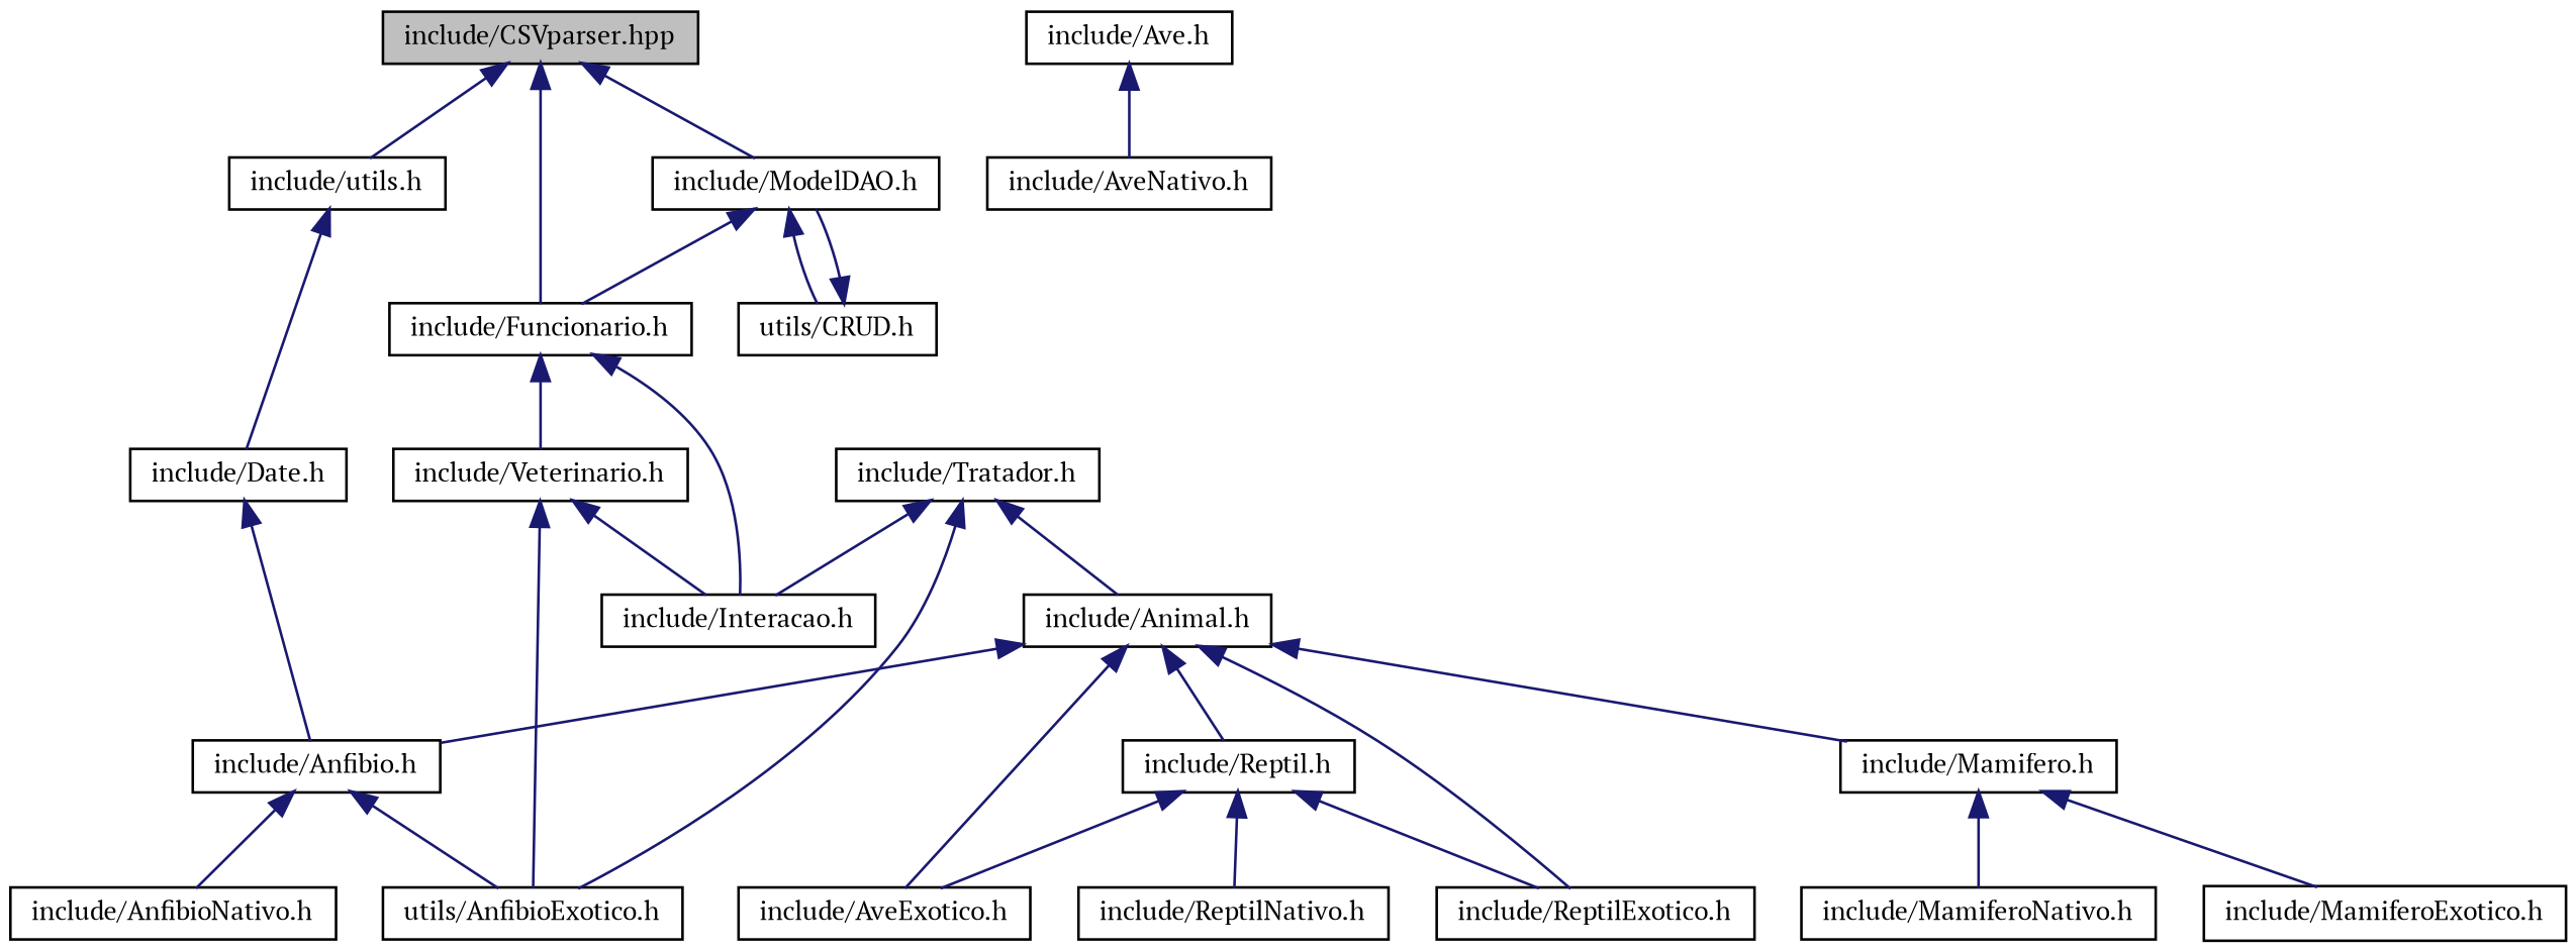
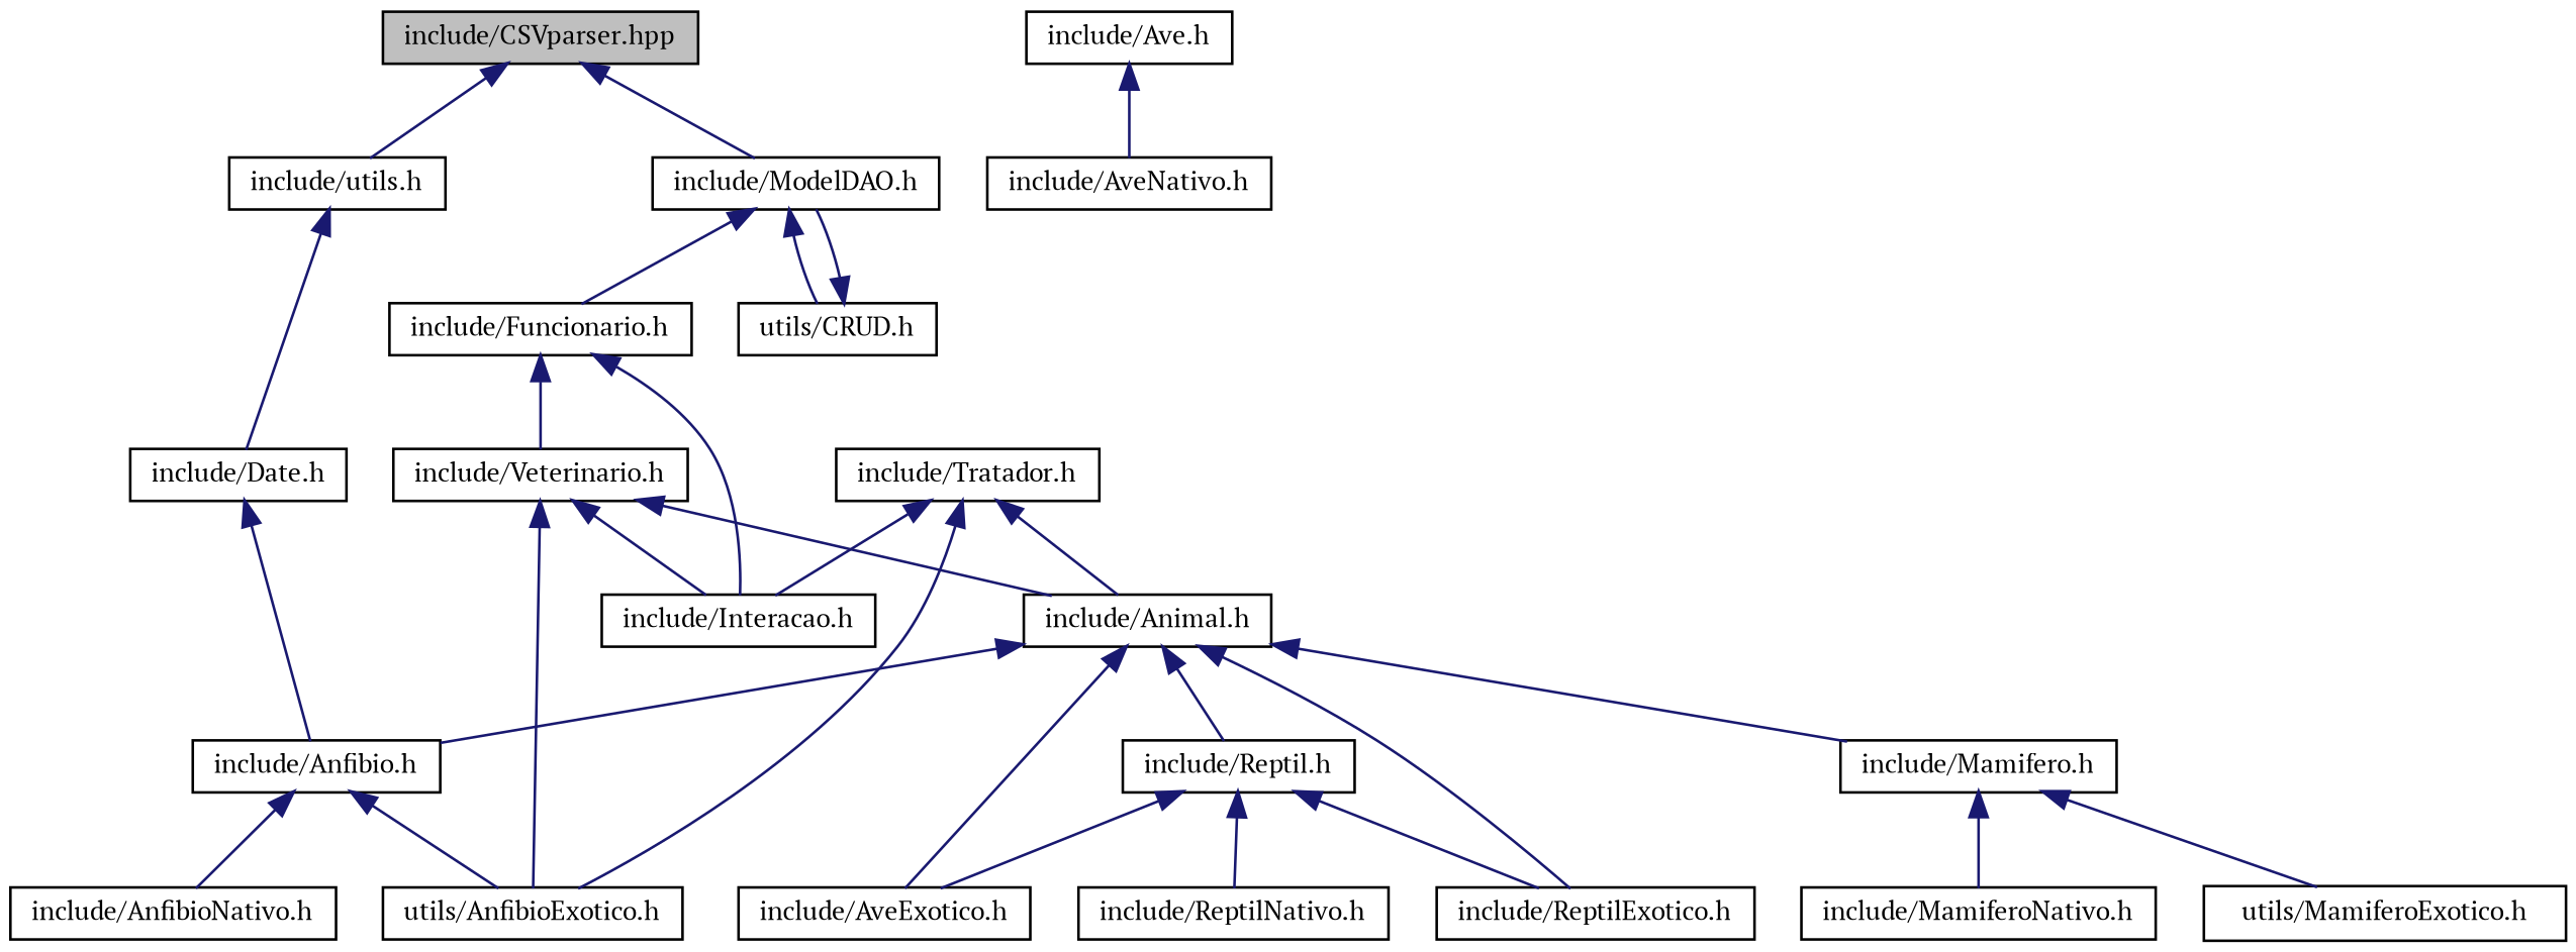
  digraph {
    fontname="PT Serif"
    node [color=black fillcolor=white fontname="PT Serif" fontsize=10 shape=record style=filled]
    edge [color=midnightblue dir=back fontname="PT Serif" fontsize=10 labelfontname=Helvetica labelfontsize=10 style=solid]
    n1 [fillcolor=grey75 fontcolor=black height=0.2 label="include/CSVparser.hpp" width=0.4]
    n2 [height=0.2 label="include/utils.h" width=0.4]
    n3 [height=0.2 label="include/Funcionario.h" width=0.4]
    n4 [height=0.2 label="include/ModelDAO.h" width=0.4]
    n5 [height=0.2 label="include/Date.h" width=0.4]
    n6 [height=0.2 label="include/Veterinario.h" width=0.4]
    n7 [height=0.2 label="include/Interacao.h" width=0.4]
    n8 [height=0.2 label="utils/CRUD.h" width=0.4]
    n9 [height=0.2 label="include/Anfibio.h" width=0.4]
    n10 [height=0.2 label="utils/AnfibioExotico.h" width=0.4]
    n11 [height=0.2 label="include/AnfibioNativo.h" width=0.4]
    n12 [height=0.2 label="include/Animal.h" width=0.4]
    n13 [height=0.2 label="include/Tratador.h" width=0.4]
    n14 [height=0.2 label="include/AveExotico.h" width=0.4]
    n15 [height=0.2 label="include/Mamifero.h" width=0.4]
    n16 [height=0.2 label="include/Reptil.h" width=0.4]
    n17 [height=0.2 label="include/ReptilExotico.h" width=0.4]
    n18 [height=0.2 label="include/Ave.h" width=0.4]
    n19 [height=0.2 label="include/AveNativo.h" width=0.4]
-   n20 [height=0.2 label="include/MamiferoExotico.h" width=0.4]
+   n20 [height=0.2 label="utils/MamiferoExotico.h" width=0.4]
    n21 [height=0.2 label="include/MamiferoNativo.h" width=0.4]
    n22 [height=0.2 label="include/ReptilNativo.h" width=0.4]
    n1 -> n2
-   n1 -> n3
    n1 -> n4
    n2 -> n5
    n3 -> n6
    n3 -> n7
    n4 -> n3
    n4 -> n8
    n5 -> n9
    n6 -> n7
    n6 -> n10
+   n6 -> n12
    n8 -> n4
    n9 -> n10
    n9 -> n11
    n12 -> n9
    n12 -> n14
    n12 -> n15
    n12 -> n16
    n12 -> n17
    n13 -> n7
    n13 -> n10
    n13 -> n12
    n15 -> n20
    n15 -> n21
    n16 -> n14
    n16 -> n17
    n16 -> n22
    n18 -> n19
  }
